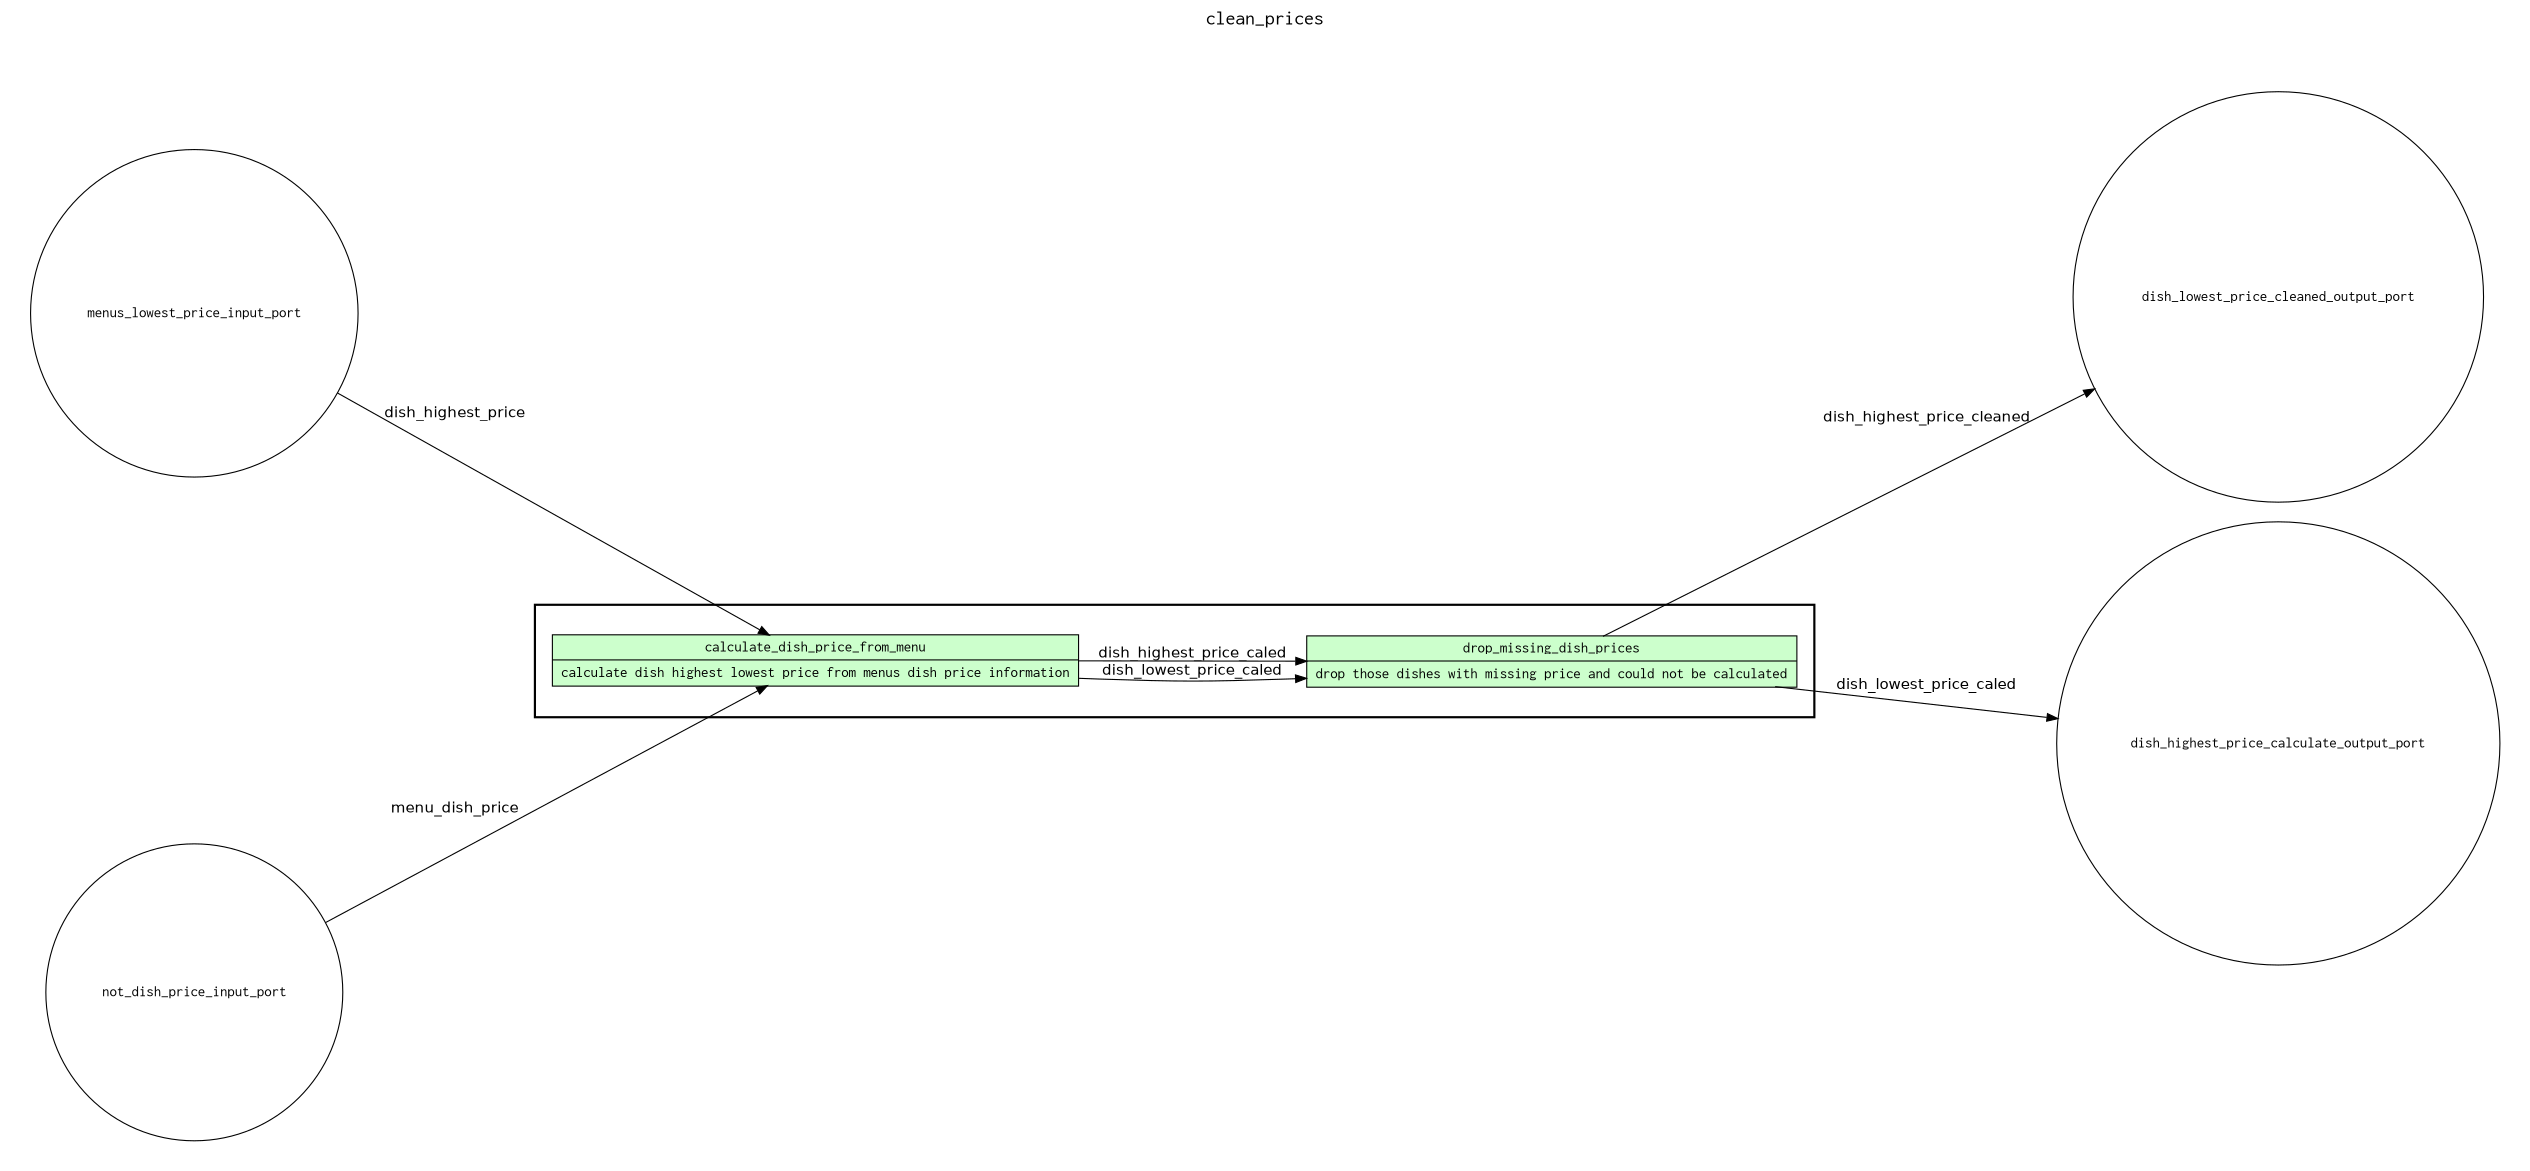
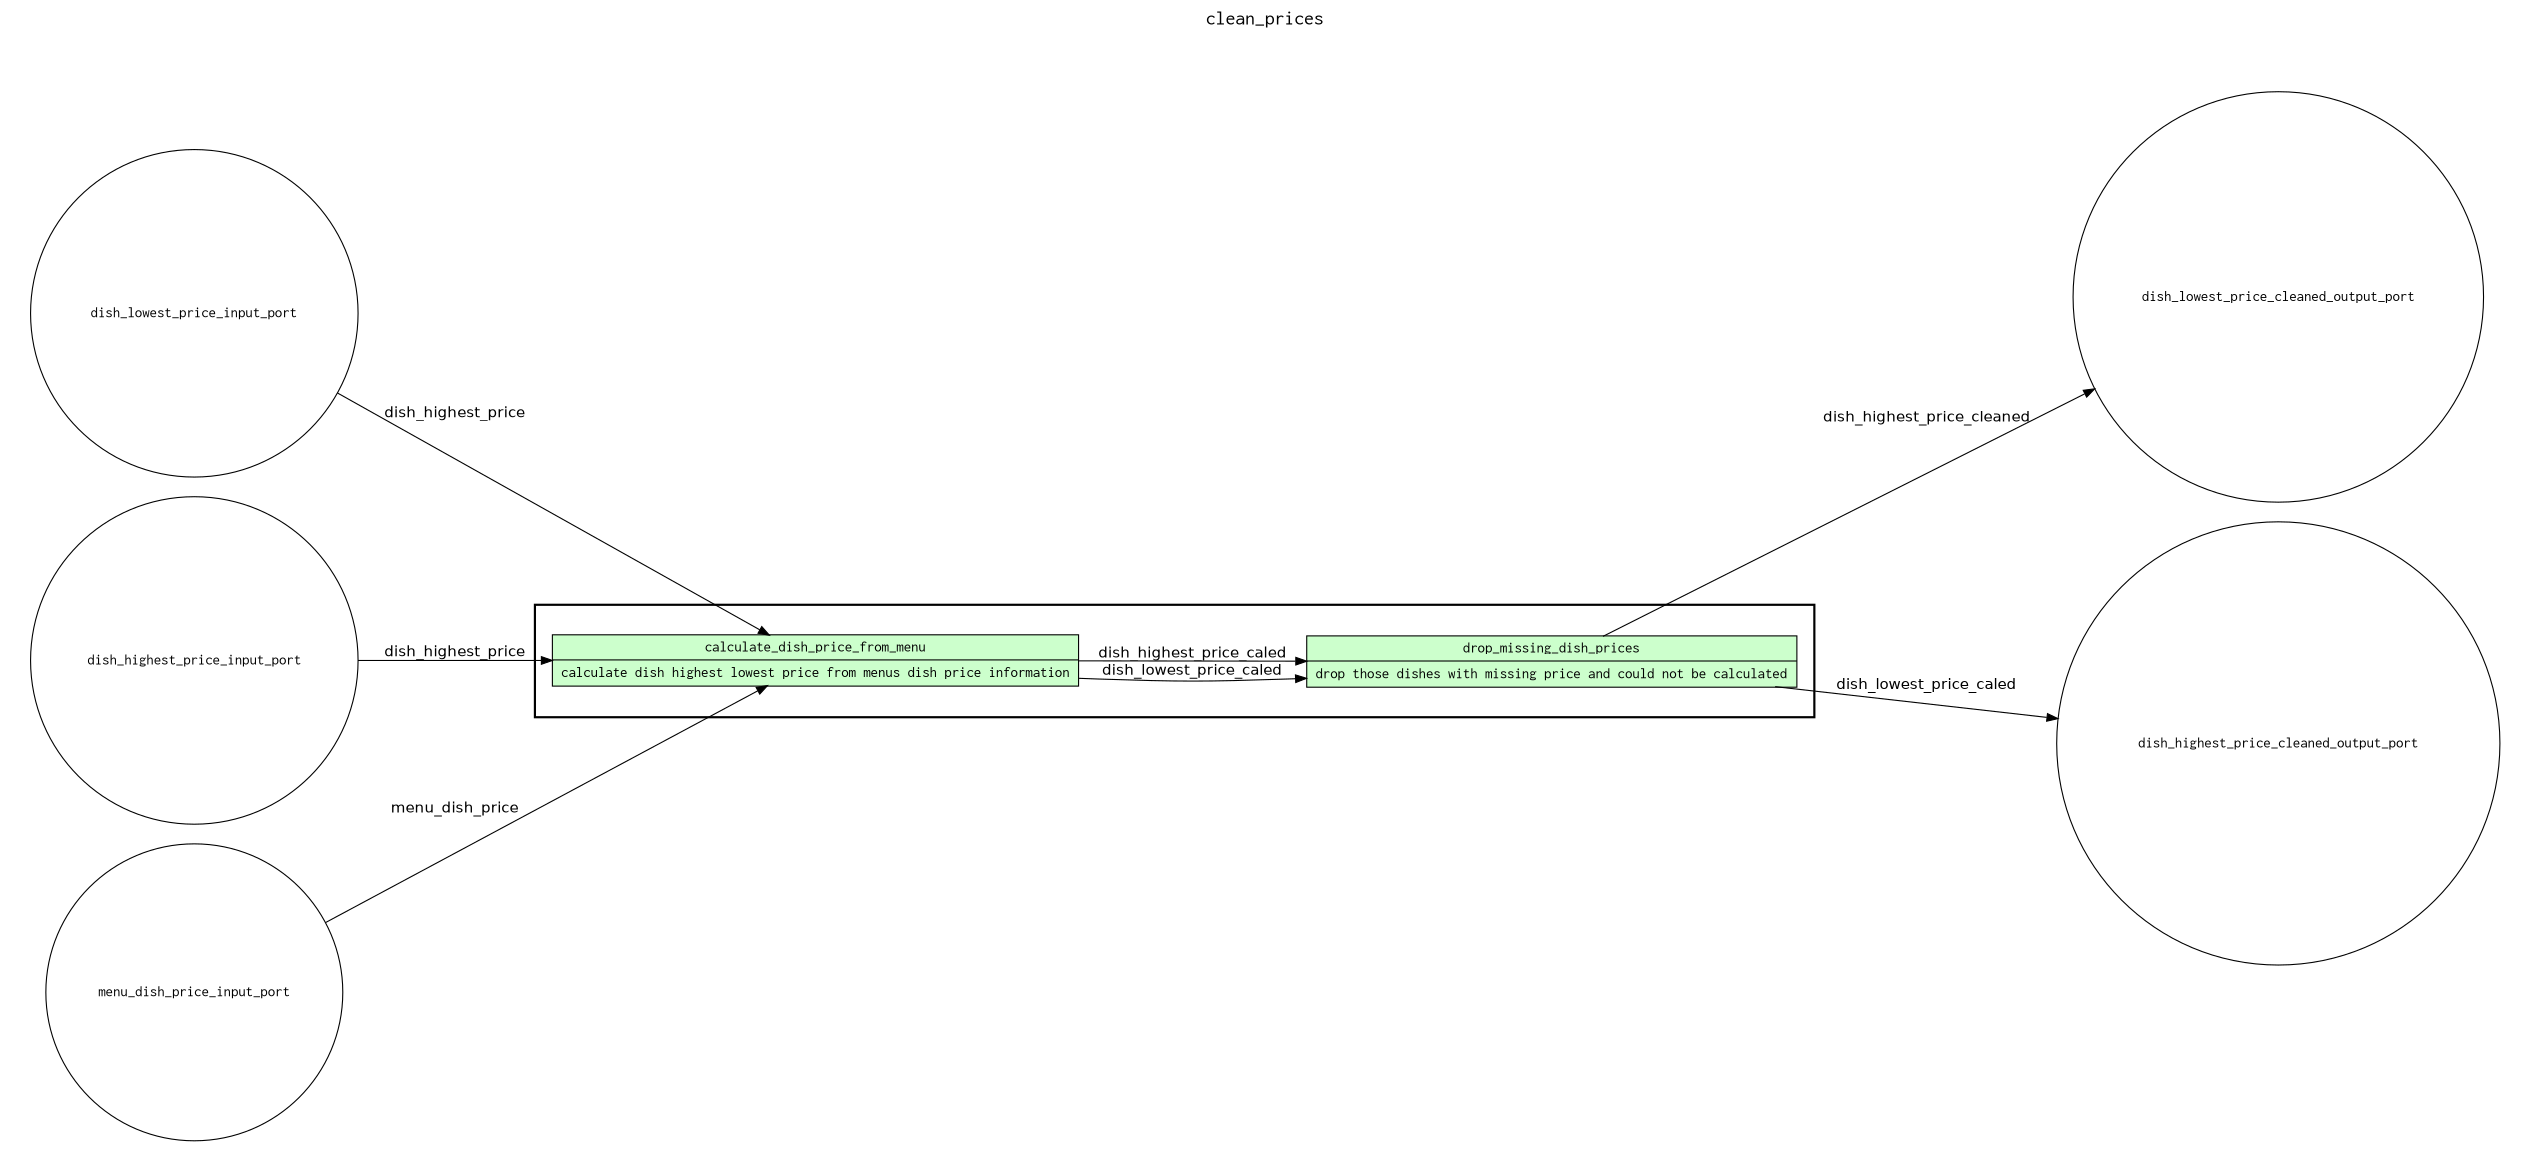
  digraph {
    fontname=Courier
    fontsize=18
    label=clean_prices
    labelloc=t
    rankdir=LR
    node [fillcolor="#FFFFFF" fontname=Courier peripheries=1 shape=circle style=filled]
    edge [fontname=Helvetica]
    n1 [fillcolor="#CCFFCC" label="{{<f0> calculate_dish_price_from_menu |<f1> calculate dish highest lowest price from menus dish price information}}" rankdir=LR shape=record]
    n2 [fillcolor="#CCFFCC" label="{{<f0> drop_missing_dish_prices |<f1> drop those dishes with missing price and could not be calculated}}" rankdir=LR shape=record]
-   dish_lowest_price_input_port [width=0.2 label=menus_lowest_price_input_port]
-   menu_dish_price_input_port [width=0.2 label=not_dish_price_input_port]
+   dish_lowest_price_input_port [width=0.2]
+   dish_highest_price_input_port [width=0.2]
+   menu_dish_price_input_port [width=0.2]
    dish_lowest_price_cleaned_output_port [width=0.2]
-   dish_highest_price_cleaned_output_port [width=0.2 label=dish_highest_price_calculate_output_port]
+   dish_highest_price_cleaned_output_port [width=0.2]
    subgraph cluster_1 {
      color=black
      label=""
      penwidth=2
      subgraph cluster_2 {
        color=white
        label=""
        penwidth=2
        n1
        n2
      }
    }
    subgraph cluster_3 {
      color=white
      label=""
      subgraph cluster_4 {
        color=white
        label=""
        dish_lowest_price_input_port
+       dish_highest_price_input_port
        menu_dish_price_input_port
      }
    }
    subgraph cluster_5 {
      color=white
      label=""
      subgraph cluster_6 {
        color=white
        label=""
        dish_lowest_price_cleaned_output_port
        dish_highest_price_cleaned_output_port
      }
    }
    n1 -> n2 [label=dish_lowest_price_caled]
    n1 -> n2 [label=dish_highest_price_caled]
    n2 -> dish_lowest_price_cleaned_output_port [label=dish_highest_price_cleaned]
    n2 -> dish_highest_price_cleaned_output_port [label=dish_lowest_price_caled]
    dish_lowest_price_input_port -> n1 [label=dish_highest_price]
+   dish_highest_price_input_port -> n1 [label=dish_highest_price]
    menu_dish_price_input_port -> n1 [label=menu_dish_price]
  }
